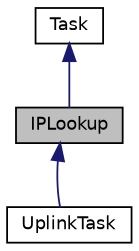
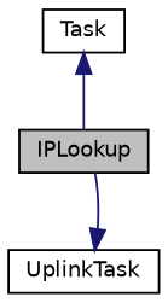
  digraph {
    node [color=black fillcolor=white fontname=Helvetica fontsize=10 shape=record style=filled]
    edge [color=midnightblue dir=back fontname=Helvetica fontsize=10 labelfontname=Helvetica labelfontsize=10 style=solid]
    n1 [fillcolor=grey75 fontcolor=black height=0.2 label=IPLookup width=0.4]
    n2 [height=0.2 label=UplinkTask width=0.4]
    n3 [height=0.2 label=Task width=0.4]
-   n1 -> n2
+   n2 -> n1
    n3 -> n1
  }
